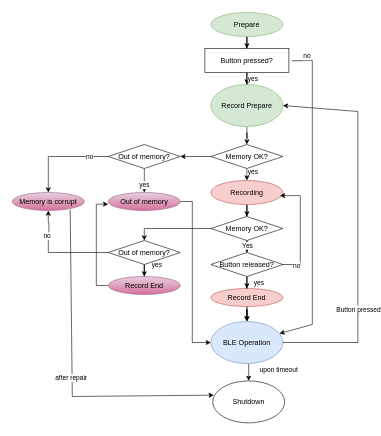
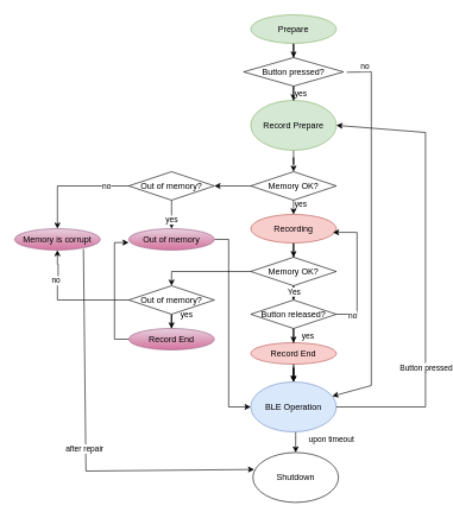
  <mxCell id="0" />
  <mxCell id="1" parent="0" />
  <mxCell id="2" value="" style="edgeStyle=orthogonalEdgeStyle;rounded=0;orthogonalLoop=1;jettySize=auto;html=1;" edge="1" parent="1" source="3" target="21"><mxGeometry relative="1" as="geometry" /></mxCell>
  <mxCell id="3" value="Prepare" style="ellipse;whiteSpace=wrap;html=1;fillColor=#d5e8d4;strokeColor=#82b366;" vertex="1" parent="1"><mxGeometry x="351" width="120" height="40" as="geometry" y="20" /></mxCell>
  <mxCell id="4" value="" style="edgeStyle=orthogonalEdgeStyle;rounded=0;orthogonalLoop=1;jettySize=auto;html=1;" edge="1" parent="1" source="5" target="26"><mxGeometry relative="1" as="geometry" /></mxCell>
  <mxCell id="5" value="Record Prepare" style="ellipse;whiteSpace=wrap;html=1;fillColor=#d5e8d4;strokeColor=#82b366;" vertex="1" parent="1"><mxGeometry x="351" y="140" width="120" height="70" as="geometry" /></mxCell>
  <mxCell id="6" value="" style="edgeStyle=orthogonalEdgeStyle;rounded=0;orthogonalLoop=1;jettySize=auto;html=1;" edge="1" parent="1" source="7" target="37"><mxGeometry relative="1" as="geometry" /></mxCell>
  <mxCell id="7" value="Recording" style="ellipse;whiteSpace=wrap;html=1;fillColor=#f8cecc;strokeColor=#b85450;" vertex="1" parent="1"><mxGeometry x="351" y="300" width="120" height="40" as="geometry" /></mxCell>
  <mxCell id="8" style="edgeStyle=orthogonalEdgeStyle;rounded=0;orthogonalLoop=1;jettySize=auto;html=1;entryX=0.5;entryY=0;entryDx=0;entryDy=0;" edge="1" parent="1" source="10" target="13"><mxGeometry relative="1" as="geometry" /></mxCell>
  <mxCell id="9" value="" style="edgeStyle=orthogonalEdgeStyle;rounded=0;orthogonalLoop=1;jettySize=auto;html=1;" edge="1" parent="1" source="10" target="13"><mxGeometry relative="1" as="geometry" /></mxCell>
  <mxCell id="10" value="Record End" style="ellipse;whiteSpace=wrap;html=1;fillColor=#f8cecc;strokeColor=#b85450;" vertex="1" parent="1"><mxGeometry x="351" y="480" width="120" height="30" as="geometry" /></mxCell>
  <mxCell id="11" style="edgeStyle=orthogonalEdgeStyle;rounded=0;orthogonalLoop=1;jettySize=auto;html=1;entryX=0.5;entryY=0;entryDx=0;entryDy=0;" edge="1" parent="1" source="13" target="14"><mxGeometry relative="1" as="geometry"><Array as="points"><mxPoint x="414" y="610" /><mxPoint x="414" y="610" /></Array></mxGeometry></mxCell>
  <mxCell id="12" value="upon timeout" style="edgeLabel;html=1;align=center;verticalAlign=middle;resizable=0;points=[];" vertex="1" connectable="0" parent="11"><mxGeometry x="-0.242" y="-1" relative="1" as="geometry"><mxPoint x="50" as="offset" /></mxGeometry></mxCell>
  <mxCell id="13" value="BLE Operation" style="ellipse;whiteSpace=wrap;html=1;fillColor=#dae8fc;strokeColor=#6c8ebf;" vertex="1" parent="1"><mxGeometry x="351" y="535" width="120" height="70" as="geometry" /></mxCell>
  <mxCell id="14" value="Shutdown" style="ellipse;whiteSpace=wrap;html=1;" vertex="1" parent="1"><mxGeometry x="354" y="634" width="120" height="70" as="geometry" /></mxCell>
  <mxCell id="15" value="" style="endArrow=classic;html=1;rounded=0;exitX=1;exitY=0.5;exitDx=0;exitDy=0;entryX=1;entryY=0.5;entryDx=0;entryDy=0;" edge="1" parent="1" source="13" target="5"><mxGeometry width="50" height="50" relative="1" as="geometry"><mxPoint x="486" y="470" as="sourcePoint" /><mxPoint x="536" y="420" as="targetPoint" /><Array as="points"><mxPoint x="596" y="570" /><mxPoint x="596" y="185" /></Array></mxGeometry></mxCell>
  <mxCell id="16" value="&lt;div&gt;Button pressed&lt;/div&gt;" style="edgeLabel;html=1;align=center;verticalAlign=middle;resizable=0;points=[];" vertex="1" connectable="0" parent="15"><mxGeometry x="-0.43" relative="1" as="geometry"><mxPoint as="offset" /></mxGeometry></mxCell>
  <mxCell id="17" style="edgeStyle=orthogonalEdgeStyle;rounded=0;orthogonalLoop=1;jettySize=auto;html=1;" edge="1" parent="1" source="18" target="13"><mxGeometry relative="1" as="geometry"><Array as="points"><mxPoint x="320" y="335" /><mxPoint x="320" y="570" /></Array></mxGeometry></mxCell>
  <mxCell id="18" value="Out of memory" style="ellipse;whiteSpace=wrap;html=1;fillColor=#e6d0de;gradientColor=#d5739d;strokeColor=#996185;" vertex="1" parent="1"><mxGeometry x="180" y="320" width="120" height="30" as="geometry" /></mxCell>
  <mxCell id="19" value="" style="edgeStyle=orthogonalEdgeStyle;rounded=0;orthogonalLoop=1;jettySize=auto;html=1;" edge="1" parent="1" source="21" target="5"><mxGeometry relative="1" as="geometry" /></mxCell>
  <mxCell id="20" value="yes" style="edgeLabel;html=1;align=center;verticalAlign=middle;resizable=0;points=[];" vertex="1" connectable="0" parent="19"><mxGeometry x="-0.061" y="-1" relative="1" as="geometry"><mxPoint x="8" y="-2" as="offset" /></mxGeometry></mxCell>
- <mxCell id="21" value="Button pressed?" style="whiteSpace=wrap;html=1;rounded=0;" vertex="1" parent="1"><mxGeometry x="341" y="80" width="140" height="40" as="geometry" /></mxCell>
+ <mxCell id="21" value="Button pressed?" style="rhombus;whiteSpace=wrap;html=1;" vertex="1" parent="1"><mxGeometry x="341" y="80" width="140" height="40" as="geometry" /></mxCell>
  <mxCell id="22" value="Memory is corrupt" style="ellipse;whiteSpace=wrap;html=1;fillColor=#e6d0de;gradientColor=#d5739d;strokeColor=#996185;" vertex="1" parent="1"><mxGeometry x="20" y="320" width="120" height="30" as="geometry" /></mxCell>
  <mxCell id="23" value="" style="edgeStyle=orthogonalEdgeStyle;rounded=0;orthogonalLoop=1;jettySize=auto;html=1;" edge="1" parent="1" source="26" target="7"><mxGeometry relative="1" as="geometry"><Array as="points"><mxPoint x="411" y="300" /><mxPoint x="411" y="300" /></Array></mxGeometry></mxCell>
  <mxCell id="24" value="yes" style="edgeLabel;html=1;align=center;verticalAlign=middle;resizable=0;points=[];" vertex="1" connectable="0" parent="23"><mxGeometry x="-0.524" relative="1" as="geometry"><mxPoint x="9" as="offset" /></mxGeometry></mxCell>
  <mxCell id="25" value="" style="edgeStyle=orthogonalEdgeStyle;rounded=0;orthogonalLoop=1;jettySize=auto;html=1;" edge="1" parent="1" source="26" target="33"><mxGeometry relative="1" as="geometry" /></mxCell>
  <mxCell id="26" value="Memory OK?" style="rhombus;whiteSpace=wrap;html=1;" vertex="1" parent="1"><mxGeometry x="351" y="240" width="120" height="40" as="geometry" /></mxCell>
  <mxCell id="27" value="" style="endArrow=classic;html=1;rounded=0;exitX=1.033;exitY=0.514;exitDx=0;exitDy=0;exitPerimeter=0;" edge="1" parent="1" source="21" target="13"><mxGeometry width="50" height="50" relative="1" as="geometry"><mxPoint x="550" y="140" as="sourcePoint" /><mxPoint x="600" y="90" as="targetPoint" /><Array as="points"><mxPoint x="520" y="100" /><mxPoint x="520" y="540" /></Array></mxGeometry></mxCell>
  <mxCell id="28" value="no" style="edgeLabel;html=1;align=center;verticalAlign=middle;resizable=0;points=[];" vertex="1" connectable="0" parent="27"><mxGeometry x="-0.758" y="-2" relative="1" as="geometry"><mxPoint x="-8" y="-37" as="offset" /></mxGeometry></mxCell>
  <mxCell id="29" value="" style="edgeStyle=orthogonalEdgeStyle;rounded=0;orthogonalLoop=1;jettySize=auto;html=1;" edge="1" parent="1" source="33" target="18"><mxGeometry relative="1" as="geometry" /></mxCell>
  <mxCell id="30" value="yes" style="edgeLabel;html=1;align=center;verticalAlign=middle;resizable=0;points=[];" vertex="1" connectable="0" parent="29"><mxGeometry x="0.337" y="-1" relative="1" as="geometry"><mxPoint as="offset" /></mxGeometry></mxCell>
  <mxCell id="31" style="edgeStyle=orthogonalEdgeStyle;rounded=0;orthogonalLoop=1;jettySize=auto;html=1;" edge="1" parent="1" source="33" target="22"><mxGeometry relative="1" as="geometry" /></mxCell>
  <mxCell id="32" value="no" style="edgeLabel;html=1;align=center;verticalAlign=middle;resizable=0;points=[];" vertex="1" connectable="0" parent="31"><mxGeometry x="-0.595" y="-1" relative="1" as="geometry"><mxPoint as="offset" /></mxGeometry></mxCell>
  <mxCell id="33" value="Out of memory?" style="rhombus;whiteSpace=wrap;html=1;" vertex="1" parent="1"><mxGeometry x="180" y="240" width="120" height="40" as="geometry" /></mxCell>
  <mxCell id="34" value="" style="edgeStyle=orthogonalEdgeStyle;rounded=0;orthogonalLoop=1;jettySize=auto;html=1;" edge="1" parent="1" source="37" target="42"><mxGeometry relative="1" as="geometry" /></mxCell>
  <mxCell id="35" value="Yes" style="edgeLabel;html=1;align=center;verticalAlign=middle;resizable=0;points=[];" vertex="1" connectable="0" parent="34"><mxGeometry x="0.6" relative="1" as="geometry"><mxPoint as="offset" /></mxGeometry></mxCell>
  <mxCell id="36" style="edgeStyle=orthogonalEdgeStyle;rounded=0;orthogonalLoop=1;jettySize=auto;html=1;entryX=0.5;entryY=0;entryDx=0;entryDy=0;" edge="1" parent="1" source="37" target="47"><mxGeometry relative="1" as="geometry"><mxPoint x="310" y="450" as="targetPoint" /></mxGeometry></mxCell>
  <mxCell id="37" value="Memory OK?" style="rhombus;whiteSpace=wrap;html=1;" vertex="1" parent="1"><mxGeometry x="351" y="360" width="120" height="40" as="geometry" /></mxCell>
  <mxCell id="38" style="edgeStyle=orthogonalEdgeStyle;rounded=0;orthogonalLoop=1;jettySize=auto;html=1;entryX=0.96;entryY=0.629;entryDx=0;entryDy=0;entryPerimeter=0;" edge="1" parent="1" source="42" target="7"><mxGeometry relative="1" as="geometry"><mxPoint x="490" y="320" as="targetPoint" /><Array as="points"><mxPoint x="500" y="440" /><mxPoint x="500" y="325" /></Array></mxGeometry></mxCell>
  <mxCell id="39" value="no" style="edgeLabel;html=1;align=center;verticalAlign=middle;resizable=0;points=[];" vertex="1" connectable="0" parent="38"><mxGeometry x="-0.752" y="-1" relative="1" as="geometry"><mxPoint as="offset" /></mxGeometry></mxCell>
  <mxCell id="40" style="edgeStyle=orthogonalEdgeStyle;rounded=0;orthogonalLoop=1;jettySize=auto;html=1;entryX=0.5;entryY=0;entryDx=0;entryDy=0;" edge="1" parent="1" source="42" target="10"><mxGeometry relative="1" as="geometry" /></mxCell>
  <mxCell id="41" value="yes" style="edgeLabel;html=1;align=center;verticalAlign=middle;resizable=0;points=[];" vertex="1" connectable="0" parent="40"><mxGeometry x="0.543" relative="1" as="geometry"><mxPoint x="19" y="4" as="offset" /></mxGeometry></mxCell>
  <mxCell id="42" value="Button released?" style="rhombus;whiteSpace=wrap;html=1;" vertex="1" parent="1"><mxGeometry x="351" y="420" width="120" height="40" as="geometry" /></mxCell>
  <mxCell id="43" value="" style="edgeStyle=orthogonalEdgeStyle;rounded=0;orthogonalLoop=1;jettySize=auto;html=1;" edge="1" parent="1" source="47" target="49"><mxGeometry relative="1" as="geometry" /></mxCell>
  <mxCell id="44" value="yes" style="edgeLabel;html=1;align=center;verticalAlign=middle;resizable=0;points=[];" vertex="1" connectable="0" parent="43"><mxGeometry x="0.753" y="-3" relative="1" as="geometry"><mxPoint x="23" y="-13" as="offset" /></mxGeometry></mxCell>
  <mxCell id="45" style="edgeStyle=orthogonalEdgeStyle;rounded=0;orthogonalLoop=1;jettySize=auto;html=1;entryX=0.5;entryY=1;entryDx=0;entryDy=0;exitX=0;exitY=0.5;exitDx=0;exitDy=0;" edge="1" parent="1" source="47" target="22"><mxGeometry relative="1" as="geometry"><mxPoint x="140" y="420" as="sourcePoint" /><mxPoint x="80" y="360" as="targetPoint" /><Array as="points"><mxPoint x="80" y="420" /><mxPoint x="80" y="390" /><mxPoint x="81" y="390" /><mxPoint x="81" y="370" /><mxPoint x="80" y="370" /></Array></mxGeometry></mxCell>
  <mxCell id="46" value="no" style="edgeLabel;html=1;align=center;verticalAlign=middle;resizable=0;points=[];" vertex="1" connectable="0" parent="45"><mxGeometry x="0.486" y="3" relative="1" as="geometry"><mxPoint as="offset" /></mxGeometry></mxCell>
  <mxCell id="47" value="Out of memory?" style="rhombus;whiteSpace=wrap;html=1;" vertex="1" parent="1"><mxGeometry x="180" y="400" width="120" height="40" as="geometry" /></mxCell>
  <mxCell id="48" style="edgeStyle=orthogonalEdgeStyle;rounded=0;orthogonalLoop=1;jettySize=auto;html=1;entryX=-0.001;entryY=0.648;entryDx=0;entryDy=0;entryPerimeter=0;" edge="1" parent="1" source="49" target="18"><mxGeometry relative="1" as="geometry"><Array as="points"><mxPoint x="160" y="475" /><mxPoint x="160" y="340" /><mxPoint x="180" y="340" /></Array></mxGeometry></mxCell>
  <mxCell id="49" value="Record End" style="ellipse;whiteSpace=wrap;html=1;fillColor=#e6d0de;gradientColor=#d5739d;strokeColor=#996185;" vertex="1" parent="1"><mxGeometry x="180" y="460" width="120" height="30" as="geometry" /></mxCell>
  <mxCell id="50" value="" style="endArrow=classic;html=1;rounded=0;exitX=0.804;exitY=0.952;exitDx=0;exitDy=0;exitPerimeter=0;entryX=0.015;entryY=0.339;entryDx=0;entryDy=0;entryPerimeter=0;" edge="1" parent="1" source="22" target="14"><mxGeometry width="50" height="50" relative="1" as="geometry"><mxPoint x="250" y="470" as="sourcePoint" /><mxPoint x="300" y="420" as="targetPoint" /><Array as="points"><mxPoint x="120" y="660" /></Array></mxGeometry></mxCell>
  <mxCell id="51" value="after repair" style="edgeLabel;html=1;align=center;verticalAlign=middle;resizable=0;points=[];" vertex="1" connectable="0" parent="50"><mxGeometry x="0.023" y="-2" relative="1" as="geometry"><mxPoint as="offset" /></mxGeometry></mxCell>
